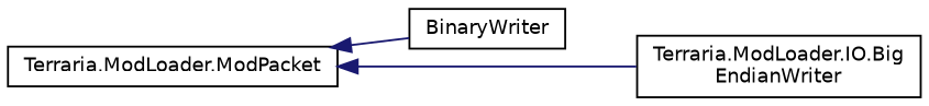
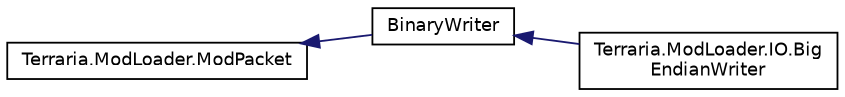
  digraph {
    rankdir=LR
    node [color=black fillcolor=white fontname=Helvetica fontsize=10 shape=record style=filled]
    edge [color=midnightblue dir=back fontname=Helvetica fontsize=10 labelfontname=Helvetica labelfontsize=10 style=solid]
    n1 [height=0.2 label=BinaryWriter width=0.4]
    n2 [height=0.2 label="Terraria.ModLoader.IO.Big\lEndianWriter" width=0.4]
    n3 [height=0.2 label="Terraria.ModLoader.ModPacket" width=0.4]
-   n3 -> n2
+   n1 -> n2
    n3 -> n1
  }
